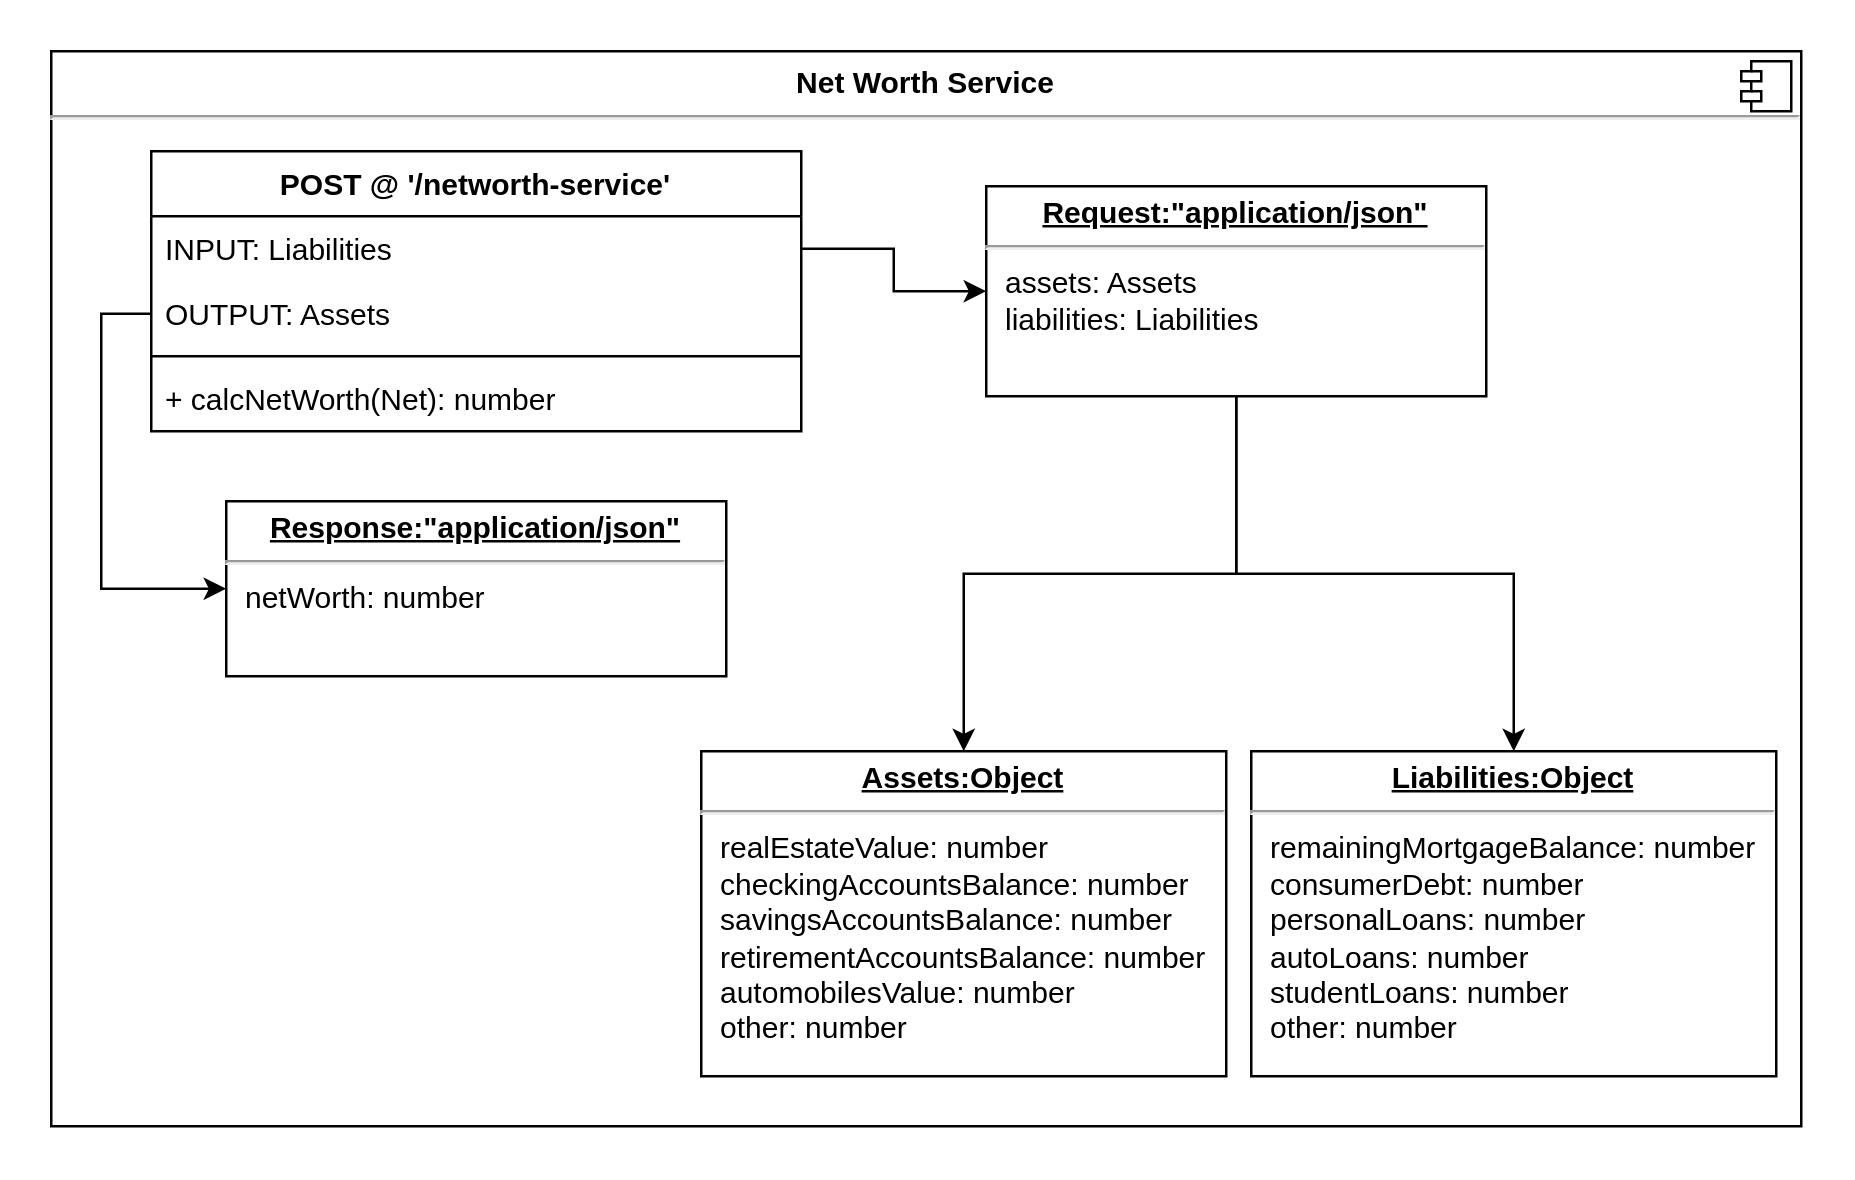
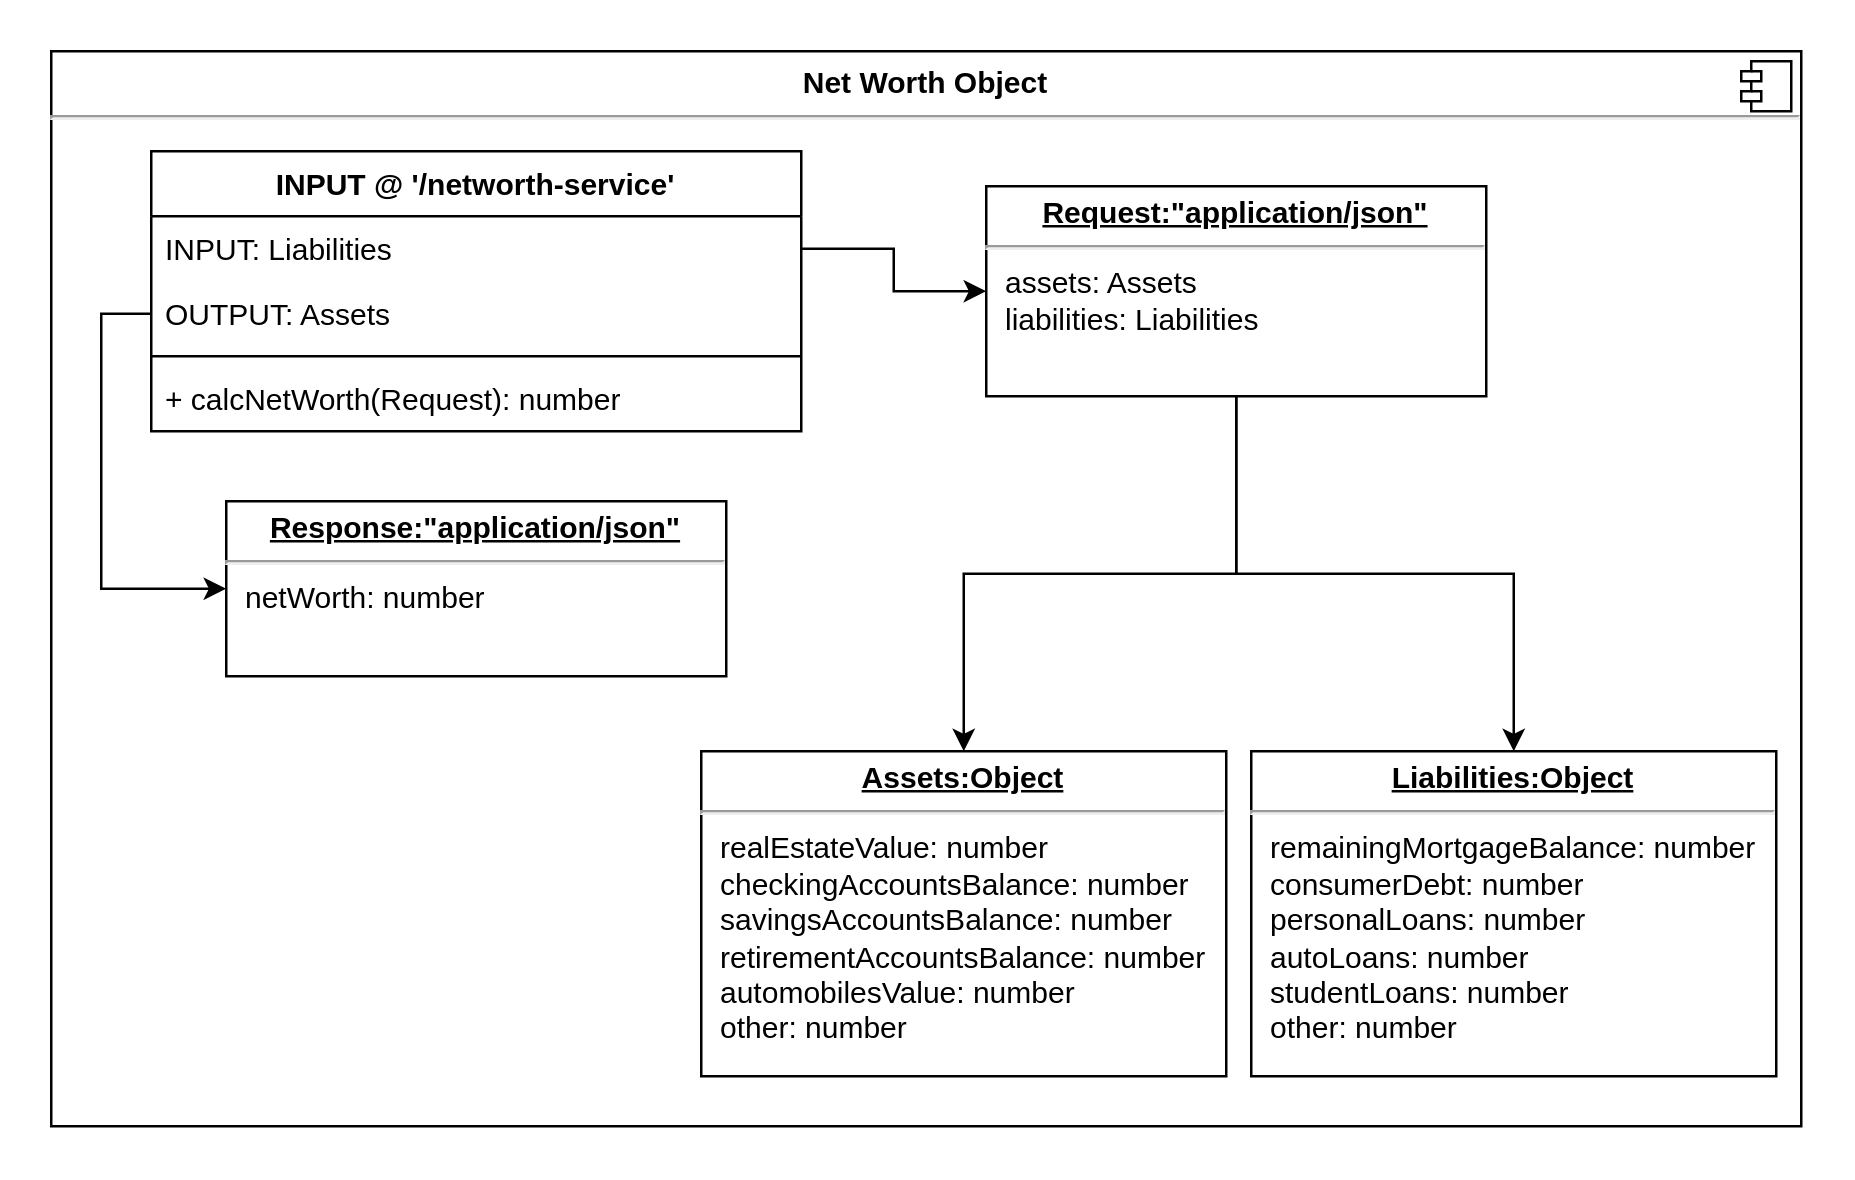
  <mxCell id="0" />
  <mxCell id="1" parent="0" />
- <mxCell id="2" value="&lt;p style=&quot;margin: 0px ; margin-top: 6px ; text-align: center&quot;&gt;&lt;b&gt;Net Worth Service&lt;/b&gt;&lt;/p&gt;&lt;hr&gt;&lt;p style=&quot;margin: 0px ; margin-left: 8px&quot;&gt;&lt;br&gt;&lt;/p&gt;" style="align=left;overflow=fill;html=1;dropTarget=0;" parent="1" vertex="1"><mxGeometry x="20" y="20" width="700" height="430" as="geometry" /></mxCell>
+ <mxCell id="2" value="&lt;p style=&quot;margin: 0px ; margin-top: 6px ; text-align: center&quot;&gt;&lt;b&gt;Net Worth Object&lt;/b&gt;&lt;/p&gt;&lt;hr&gt;&lt;p style=&quot;margin: 0px ; margin-left: 8px&quot;&gt;&lt;br&gt;&lt;/p&gt;" style="align=left;overflow=fill;html=1;dropTarget=0;" parent="1" vertex="1"><mxGeometry x="20" y="20" width="700" height="430" as="geometry" /></mxCell>
  <mxCell id="3" value="" style="shape=component;jettyWidth=8;jettyHeight=4;" parent="2" vertex="1"><mxGeometry x="1" width="20" height="20" relative="1" as="geometry"><mxPoint x="-24" y="4" as="offset" /></mxGeometry></mxCell>
- <mxCell id="4" value="POST @ '/networth-service'" style="swimlane;fontStyle=1;align=center;verticalAlign=top;childLayout=stackLayout;horizontal=1;startSize=26;horizontalStack=0;resizeParent=1;resizeParentMax=0;resizeLast=0;collapsible=1;marginBottom=0;" parent="1" vertex="1"><mxGeometry x="60" y="60" width="260" height="112" as="geometry" /></mxCell>
+ <mxCell id="4" value="INPUT @ '/networth-service'" style="swimlane;fontStyle=1;align=center;verticalAlign=top;childLayout=stackLayout;horizontal=1;startSize=26;horizontalStack=0;resizeParent=1;resizeParentMax=0;resizeLast=0;collapsible=1;marginBottom=0;" parent="1" vertex="1"><mxGeometry x="60" y="60" width="260" height="112" as="geometry" /></mxCell>
  <mxCell id="5" value="INPUT: Liabilities" style="text;strokeColor=none;fillColor=none;align=left;verticalAlign=top;spacingLeft=4;spacingRight=4;overflow=hidden;rotatable=0;points=[[0,0.5],[1,0.5]];portConstraint=eastwest;" parent="4" vertex="1"><mxGeometry y="26" width="260" height="26" as="geometry" /></mxCell>
  <mxCell id="6" value="OUTPUT: Assets" style="text;strokeColor=none;fillColor=none;align=left;verticalAlign=top;spacingLeft=4;spacingRight=4;overflow=hidden;rotatable=0;points=[[0,0.5],[1,0.5]];portConstraint=eastwest;" parent="4" vertex="1"><mxGeometry y="52" width="260" height="26" as="geometry" /></mxCell>
  <mxCell id="7" value="" style="line;strokeWidth=1;fillColor=none;align=left;verticalAlign=middle;spacingTop=-1;spacingLeft=3;spacingRight=3;rotatable=0;labelPosition=right;points=[];portConstraint=eastwest;" parent="4" vertex="1"><mxGeometry y="78" width="260" height="8" as="geometry" /></mxCell>
- <mxCell id="8" value="+ calcNetWorth(Net): number" style="text;strokeColor=none;fillColor=none;align=left;verticalAlign=top;spacingLeft=4;spacingRight=4;overflow=hidden;rotatable=0;points=[[0,0.5],[1,0.5]];portConstraint=eastwest;" parent="4" vertex="1"><mxGeometry y="86" width="260" height="26" as="geometry" /></mxCell>
+ <mxCell id="8" value="+ calcNetWorth(Request): number" style="text;strokeColor=none;fillColor=none;align=left;verticalAlign=top;spacingLeft=4;spacingRight=4;overflow=hidden;rotatable=0;points=[[0,0.5],[1,0.5]];portConstraint=eastwest;" parent="4" vertex="1"><mxGeometry y="86" width="260" height="26" as="geometry" /></mxCell>
  <mxCell id="9" style="edgeStyle=orthogonalEdgeStyle;rounded=0;orthogonalLoop=1;jettySize=auto;html=1;entryX=0.5;entryY=0;entryDx=0;entryDy=0;" edge="1" parent="1" source="11" target="16"><mxGeometry relative="1" as="geometry" /></mxCell>
  <mxCell id="10" style="edgeStyle=orthogonalEdgeStyle;rounded=0;orthogonalLoop=1;jettySize=auto;html=1;entryX=0.5;entryY=0;entryDx=0;entryDy=0;" edge="1" parent="1" source="11" target="15"><mxGeometry relative="1" as="geometry" /></mxCell>
  <mxCell id="11" value="&lt;p style=&quot;margin: 0px ; margin-top: 4px ; text-align: center ; text-decoration: underline&quot;&gt;&lt;b&gt;Request:&quot;application/json&quot;&lt;/b&gt;&lt;/p&gt;&lt;hr&gt;&lt;p style=&quot;margin: 0px ; margin-left: 8px&quot;&gt;assets: Assets&lt;/p&gt;&lt;p style=&quot;margin: 0px ; margin-left: 8px&quot;&gt;liabilities: Liabilities&lt;br&gt;&lt;/p&gt;" style="verticalAlign=top;align=left;overflow=fill;fontSize=12;fontFamily=Helvetica;html=1;" parent="1" vertex="1"><mxGeometry x="394" y="74" width="200" height="84" as="geometry" /></mxCell>
  <mxCell id="12" value="&lt;p style=&quot;margin: 0px ; margin-top: 4px ; text-align: center ; text-decoration: underline&quot;&gt;&lt;b&gt;Response:&quot;application/json&quot;&lt;/b&gt;&lt;/p&gt;&lt;hr&gt;&lt;p style=&quot;margin: 0px ; margin-left: 8px&quot;&gt;netWorth: number&lt;/p&gt;" style="verticalAlign=top;align=left;overflow=fill;fontSize=12;fontFamily=Helvetica;html=1;" parent="1" vertex="1"><mxGeometry x="90" y="200" width="200" height="70" as="geometry" /></mxCell>
  <mxCell id="13" style="edgeStyle=orthogonalEdgeStyle;rounded=0;orthogonalLoop=1;jettySize=auto;html=1;entryX=0;entryY=0.5;entryDx=0;entryDy=0;" parent="1" source="5" target="11" edge="1"><mxGeometry relative="1" as="geometry" /></mxCell>
  <mxCell id="14" style="edgeStyle=orthogonalEdgeStyle;rounded=0;orthogonalLoop=1;jettySize=auto;html=1;entryX=0;entryY=0.5;entryDx=0;entryDy=0;" parent="1" source="6" target="12" edge="1"><mxGeometry relative="1" as="geometry" /></mxCell>
  <mxCell id="15" value="&lt;p style=&quot;margin: 0px ; margin-top: 4px ; text-align: center ; text-decoration: underline&quot;&gt;&lt;b&gt;Liabilities:Object&lt;/b&gt;&lt;/p&gt;&lt;hr&gt;&lt;p style=&quot;margin: 0px ; margin-left: 8px&quot;&gt;remainingMortgageBalance: number&lt;/p&gt;&lt;p style=&quot;margin: 0px ; margin-left: 8px&quot;&gt;consumerDebt: number&lt;/p&gt;&lt;p style=&quot;margin: 0px ; margin-left: 8px&quot;&gt;personalLoans: number&lt;/p&gt;&lt;p style=&quot;margin: 0px ; margin-left: 8px&quot;&gt;autoLoans: number&lt;/p&gt;&lt;p style=&quot;margin: 0px ; margin-left: 8px&quot;&gt;studentLoans: number&lt;/p&gt;&lt;p style=&quot;margin: 0px ; margin-left: 8px&quot;&gt;other: number&lt;/p&gt;" style="verticalAlign=top;align=left;overflow=fill;fontSize=12;fontFamily=Helvetica;html=1;" vertex="1" parent="1"><mxGeometry x="500" y="300" width="210" height="130" as="geometry" /></mxCell>
  <mxCell id="16" value="&lt;p style=&quot;margin: 0px ; margin-top: 4px ; text-align: center ; text-decoration: underline&quot;&gt;&lt;b&gt;Assets:Object&lt;/b&gt;&lt;/p&gt;&lt;hr&gt;&lt;p style=&quot;margin: 0px ; margin-left: 8px&quot;&gt;realEstateValue: number&lt;/p&gt;&lt;p style=&quot;margin: 0px ; margin-left: 8px&quot;&gt;checkingAccountsBalance: number&lt;/p&gt;&lt;p style=&quot;margin: 0px ; margin-left: 8px&quot;&gt;savingsAccountsBalance: number&lt;/p&gt;&lt;p style=&quot;margin: 0px ; margin-left: 8px&quot;&gt;retirementAccountsBalance: number&lt;/p&gt;&lt;p style=&quot;margin: 0px ; margin-left: 8px&quot;&gt;automobilesValue: number&lt;/p&gt;&lt;p style=&quot;margin: 0px ; margin-left: 8px&quot;&gt;other: number&lt;/p&gt;" style="verticalAlign=top;align=left;overflow=fill;fontSize=12;fontFamily=Helvetica;html=1;" vertex="1" parent="1"><mxGeometry x="280" y="300" width="210" height="130" as="geometry" /></mxCell>
